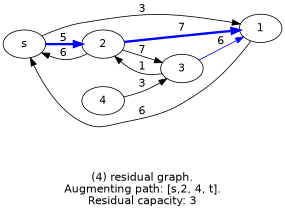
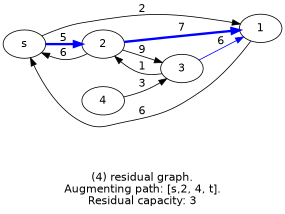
  digraph {
    fontname="DejaVu Sans"
    label="(4) residual graph.\nAugmenting path: [s,2, 4, t].\nResidual capacity: 3"
    rankdir=LR
    node [fontname="DejaVu Sans"]
    edge [fontname="DejaVu Sans"]
    s
    1
    2
    3
    4
-   s -> 1 [label=3]
+   s -> 1 [label=2]
    s -> 2 [color=blue label=5 penwidth=3]
    1 -> s [label=6]
    2 -> s [label=6]
    2 -> 1 [color=blue label=7 penwidth=3]
-   2 -> 3 [label=7]
+   2 -> 3 [label=9]
    3 -> 1 [color=blue label=6]
    3 -> 2 [label=1]
    4 -> 3 [label=3]
  }
